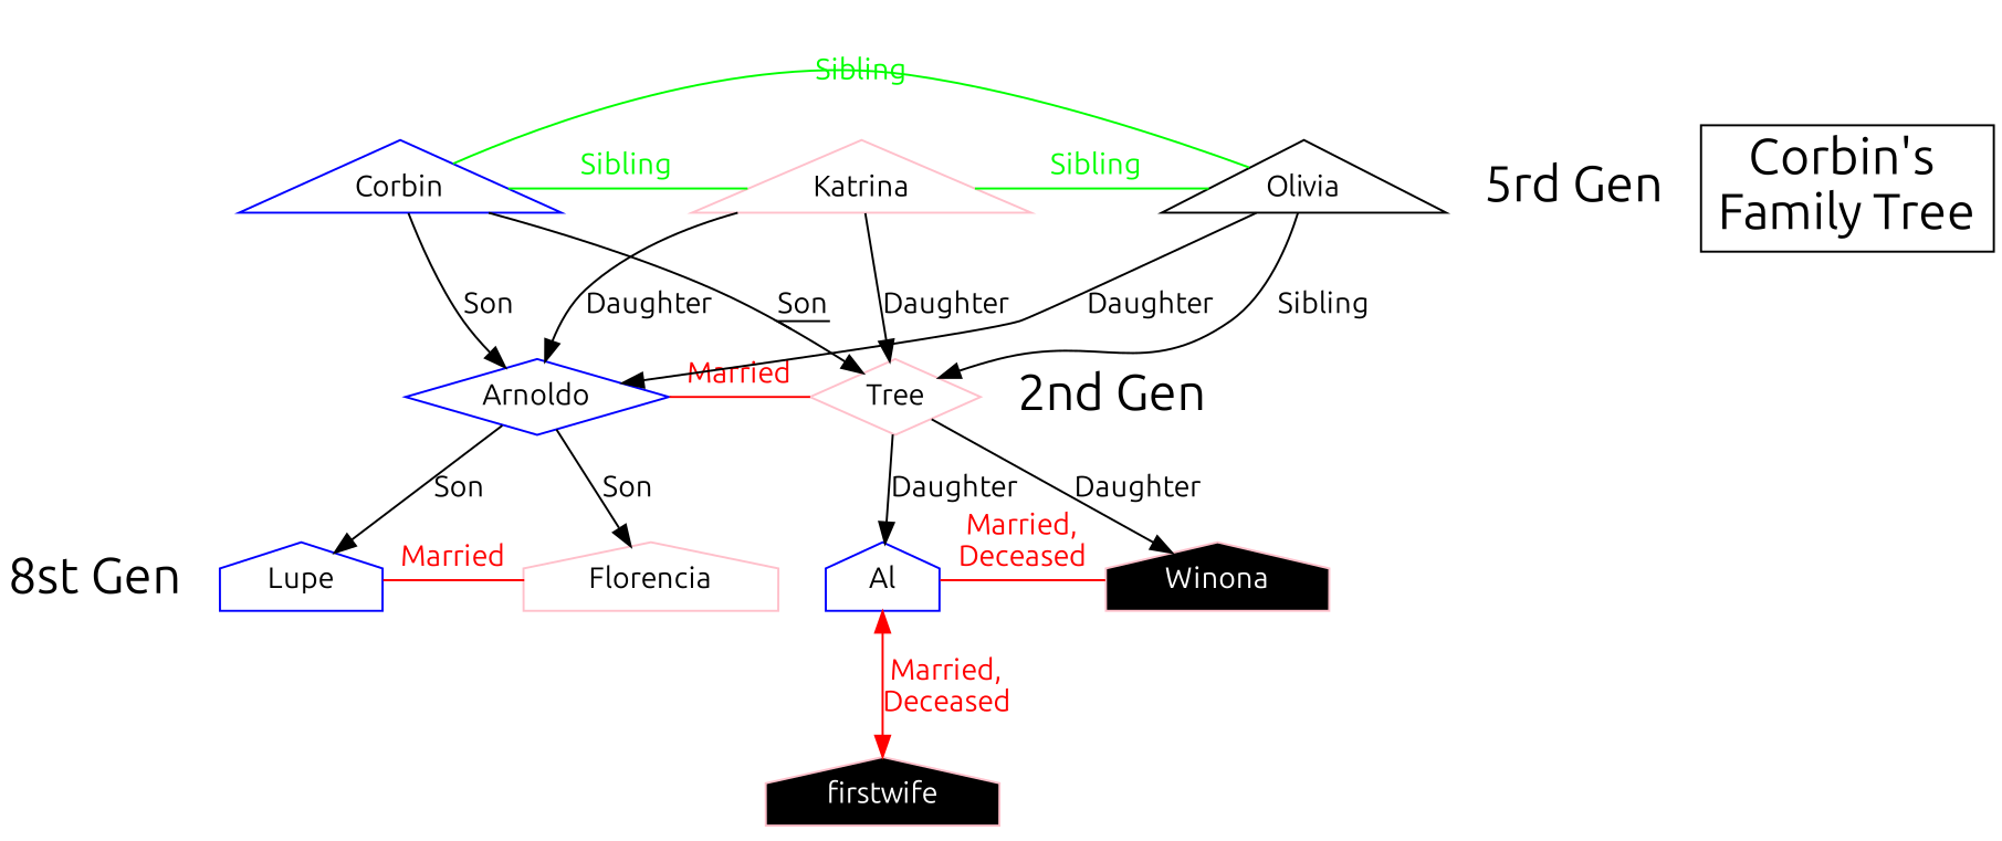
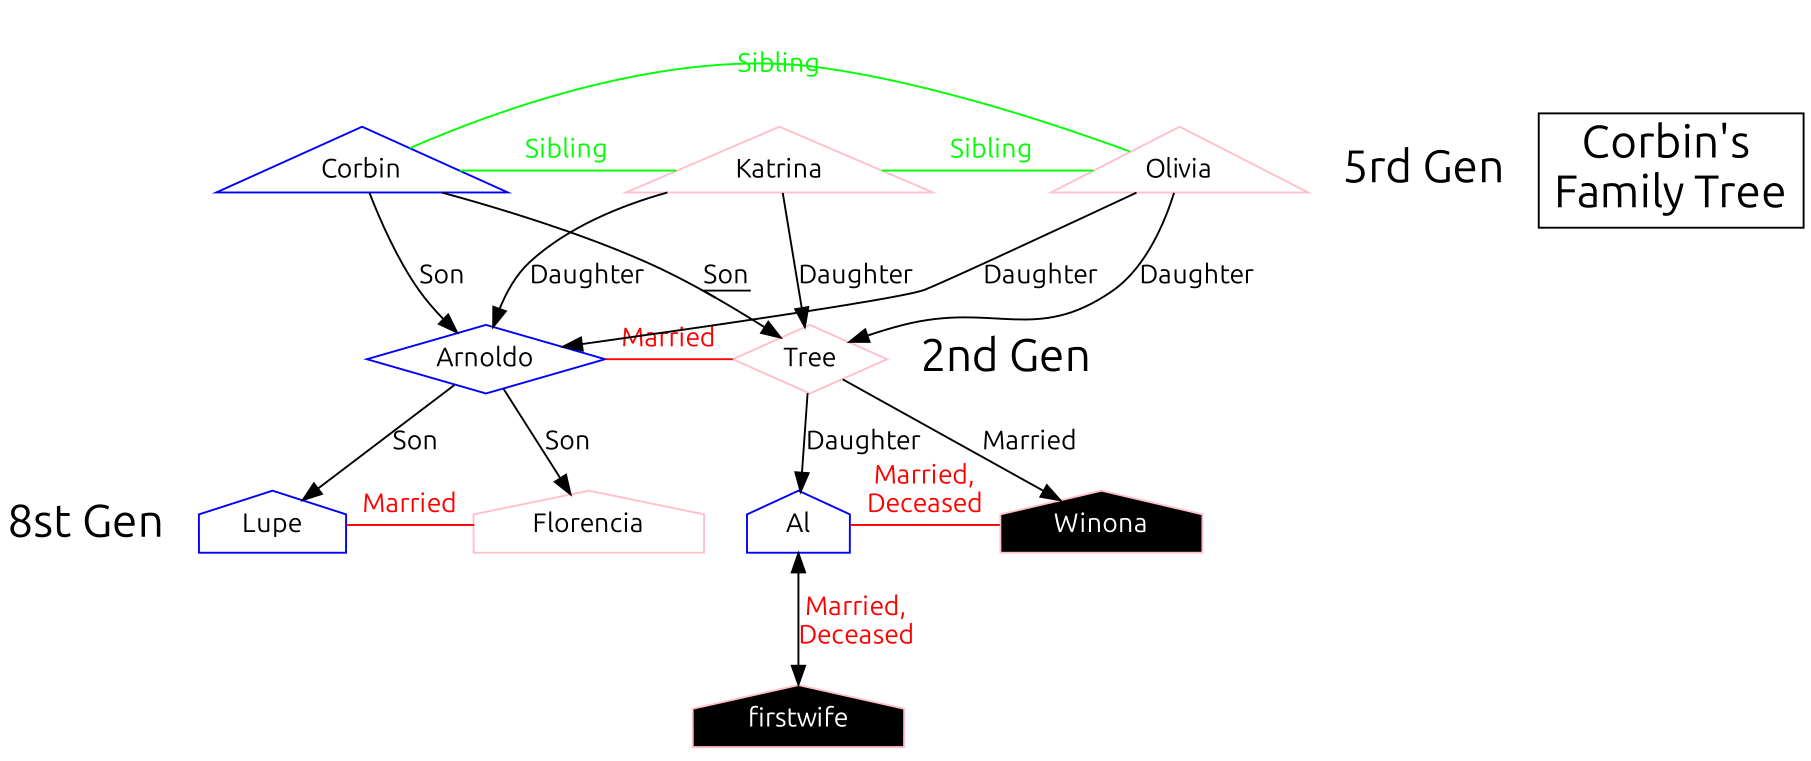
  digraph {
    fontname=Ubuntu
    rankdir=TB
    node [fontname=Ubuntu shape=house color=Pink]
    edge [fontname=Ubuntu]
    n1 [fontsize=24 label="8st Gen" shape=plain color=""]
    Al [color=Blue]
    Winona [fillcolor=Black fontcolor=White style=filled]
    Lupe [color=Blue]
    Florencia
    firstwife [fillcolor=Black fontcolor=White style=filled]
    "2nd Gen" [fontsize=24 shape=plain color=""]
    n8 [label=Tree shape=diamond]
    Arnoldo [color=Blue shape=diamond]
    n10 [fontsize=24 label="5rd Gen" shape=plain color=""]
    Corbin [color=Blue shape=triangle]
-   Olivia [color=black shape=triangle]
+   Olivia [shape=triangle]
    Katrina [shape=triangle]
    "Corbin's \nFamily Tree" [fontsize=24 shape=box color=""]
    subgraph sub_1 {
      rank=same
      n1
      Al
      Winona
      Lupe
      Florencia
    }
    subgraph sub_2 {
      rank=same
      firstwife
    }
    subgraph sub_3 {
      rank=same
      "2nd Gen"
      n8
      Arnoldo
    }
    subgraph sub_4 {
      rank=same
      n10
      Corbin
      Olivia
      Katrina
    }
    Al -> Winona [color=Red dir=none fontcolor=Red label="Married,\nDeceased" style=Bold]
-   Al -> firstwife [color=Red dir=both fontcolor=Red label="Married,\nDeceased" style=Bold]
+   Al -> firstwife [color=black dir=both fontcolor=Red label="Married,\nDeceased" style=Bold]
    Lupe -> Florencia [color=Red dir=none fontcolor=Red label=Married style=Bold]
    n8 -> Al [label=Daughter]
-   n8 -> Winona [label=Daughter]
+   n8 -> Winona [label=Married]
    Arnoldo -> Lupe [label=Son]
    Arnoldo -> Florencia [label=Son]
    Arnoldo -> n8 [color=Red dir=none fontcolor=Red label=Married style=Bold]
    Corbin -> n8 [decorate=true label=Son]
    Corbin -> Arnoldo [label=Son]
    Corbin -> Olivia [color=Green dir=none fontcolor=Green label=Sibling]
    Corbin -> Katrina [color=Green dir=none fontcolor=Green label=Sibling]
-   Olivia -> n8 [label=Sibling]
+   Olivia -> n8 [label=Daughter]
    Olivia -> Arnoldo [label=Daughter]
    Katrina -> n8 [label=Daughter]
    Katrina -> Arnoldo [label=Daughter]
    Katrina -> Olivia [color=Green dir=none fontcolor=Green label=Sibling]
  }
